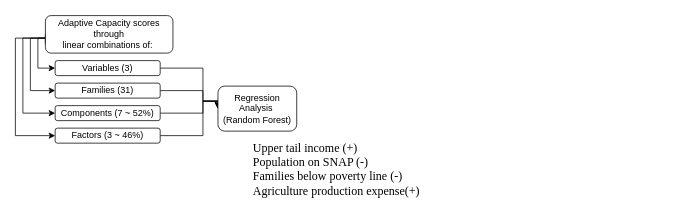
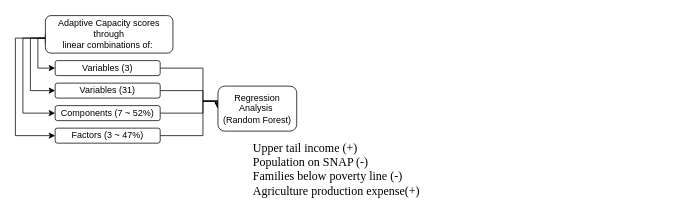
  <mxCell id="0" />
  <mxCell id="1" parent="0" />
  <mxCell id="2" style="edgeStyle=orthogonalEdgeStyle;rounded=0;orthogonalLoop=1;jettySize=auto;html=1;exitX=0;exitY=0.75;exitDx=0;exitDy=0;entryX=0;entryY=0.5;entryDx=0;entryDy=0;" edge="1" parent="1" source="6" target="8"><mxGeometry relative="1" as="geometry"><Array as="points"><mxPoint x="60" y="50" /><mxPoint x="50" y="50" /><mxPoint x="50" y="90" /></Array></mxGeometry></mxCell>
  <mxCell id="3" style="edgeStyle=orthogonalEdgeStyle;rounded=0;orthogonalLoop=1;jettySize=auto;html=1;exitX=0;exitY=0.75;exitDx=0;exitDy=0;entryX=0;entryY=0.5;entryDx=0;entryDy=0;" edge="1" parent="1" source="6" target="10"><mxGeometry relative="1" as="geometry"><Array as="points"><mxPoint x="60" y="50" /><mxPoint x="40" y="50" /><mxPoint x="40" y="120" /></Array></mxGeometry></mxCell>
  <mxCell id="4" style="edgeStyle=orthogonalEdgeStyle;rounded=0;orthogonalLoop=1;jettySize=auto;html=1;exitX=0;exitY=0.5;exitDx=0;exitDy=0;entryX=0;entryY=0.5;entryDx=0;entryDy=0;" edge="1" parent="1" source="6" target="12"><mxGeometry relative="1" as="geometry"><Array as="points"><mxPoint x="30" y="50" /><mxPoint x="30" y="150" /></Array></mxGeometry></mxCell>
  <mxCell id="5" style="edgeStyle=orthogonalEdgeStyle;rounded=0;orthogonalLoop=1;jettySize=auto;html=1;exitX=0;exitY=0.5;exitDx=0;exitDy=0;entryX=0;entryY=0.5;entryDx=0;entryDy=0;" edge="1" parent="1" source="6" target="14"><mxGeometry relative="1" as="geometry"><Array as="points"><mxPoint x="20" y="50" /><mxPoint x="20" y="180" /></Array></mxGeometry></mxCell>
  <mxCell id="6" value="Adaptive Capacity scores through&lt;br&gt;linear combinations of:&amp;nbsp;" style="rounded=1;whiteSpace=wrap;html=1;" vertex="1" parent="1"><mxGeometry x="60" y="20" width="170" height="50" as="geometry" /></mxCell>
  <mxCell id="7" style="edgeStyle=orthogonalEdgeStyle;rounded=0;orthogonalLoop=1;jettySize=auto;html=1;exitX=1;exitY=0.5;exitDx=0;exitDy=0;entryX=0;entryY=0.5;entryDx=0;entryDy=0;" edge="1" parent="1" source="8" target="15"><mxGeometry relative="1" as="geometry"><Array as="points"><mxPoint x="270" y="90" /><mxPoint x="270" y="134" /></Array></mxGeometry></mxCell>
  <mxCell id="8" value="Variables (3)" style="rounded=1;whiteSpace=wrap;html=1;" vertex="1" parent="1"><mxGeometry x="73" y="80" width="140" height="20" as="geometry" /></mxCell>
  <mxCell id="9" style="edgeStyle=orthogonalEdgeStyle;rounded=0;orthogonalLoop=1;jettySize=auto;html=1;exitX=1;exitY=0.5;exitDx=0;exitDy=0;entryX=0;entryY=0.5;entryDx=0;entryDy=0;" edge="1" parent="1" source="10" target="15"><mxGeometry relative="1" as="geometry"><mxPoint x="290" y="120" as="targetPoint" /><Array as="points"><mxPoint x="270" y="120" /><mxPoint x="270" y="134" /></Array></mxGeometry></mxCell>
- <mxCell id="10" value="Families (31)" style="rounded=1;whiteSpace=wrap;html=1;" vertex="1" parent="1"><mxGeometry x="73" y="110" width="140" height="20" as="geometry" /></mxCell>
+ <mxCell id="10" value="Variables (31)" style="rounded=1;whiteSpace=wrap;html=1;" vertex="1" parent="1"><mxGeometry x="73" y="110" width="140" height="20" as="geometry" /></mxCell>
  <mxCell id="11" style="edgeStyle=orthogonalEdgeStyle;rounded=0;orthogonalLoop=1;jettySize=auto;html=1;exitX=1;exitY=0.5;exitDx=0;exitDy=0;entryX=0;entryY=0.5;entryDx=0;entryDy=0;" edge="1" parent="1" source="12" target="15"><mxGeometry relative="1" as="geometry"><mxPoint x="290" y="130" as="targetPoint" /><Array as="points"><mxPoint x="270" y="150" /><mxPoint x="270" y="134" /></Array></mxGeometry></mxCell>
  <mxCell id="12" value="Components (7 ~ 52%)" style="rounded=1;whiteSpace=wrap;html=1;" vertex="1" parent="1"><mxGeometry x="73" y="140" width="140" height="20" as="geometry" /></mxCell>
  <mxCell id="13" style="edgeStyle=orthogonalEdgeStyle;rounded=0;orthogonalLoop=1;jettySize=auto;html=1;exitX=1;exitY=0.5;exitDx=0;exitDy=0;entryX=0;entryY=0.5;entryDx=0;entryDy=0;" edge="1" parent="1" source="14" target="15"><mxGeometry relative="1" as="geometry"><Array as="points"><mxPoint x="270" y="180" /><mxPoint x="270" y="134" /></Array></mxGeometry></mxCell>
- <mxCell id="14" value="Factors (3 ~ 46%)" style="rounded=1;whiteSpace=wrap;html=1;" vertex="1" parent="1"><mxGeometry x="73" y="170" width="140" height="20" as="geometry" /></mxCell>
+ <mxCell id="14" value="Factors (3 ~ 47%)" style="rounded=1;whiteSpace=wrap;html=1;" vertex="1" parent="1"><mxGeometry x="73" y="170" width="140" height="20" as="geometry" /></mxCell>
  <mxCell id="15" value="Regression Analysis&amp;nbsp;&lt;br&gt;(Random Forest)" style="rounded=1;whiteSpace=wrap;html=1;" vertex="1" parent="1"><mxGeometry x="290" y="114" width="105" height="60" as="geometry" /></mxCell>
  <mxCell id="16" value="&lt;p style=&quot;margin:0in;font-family:Calibri;font-size:12.0pt&quot;&gt;Upper tail income (+)&amp;nbsp;&lt;/p&gt;&lt;p style=&quot;margin:0in;font-family:Calibri;font-size:12.0pt&quot;&gt;Population on SNAP (-)&amp;nbsp;&lt;/p&gt;&lt;p style=&quot;margin:0in;font-family:Calibri;font-size:12.0pt&quot;&gt;Families below poverty line (-)&lt;/p&gt;&lt;p style=&quot;margin:0in;font-family:Calibri;font-size:12.0pt&quot;&gt;Agriculture production expense(+)&lt;/p&gt;" style="text;whiteSpace=wrap;html=1;" vertex="1" parent="1"><mxGeometry x="335" y="180" width="560" height="60" as="geometry" /></mxCell>
